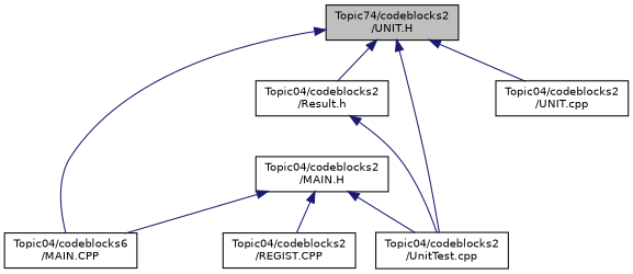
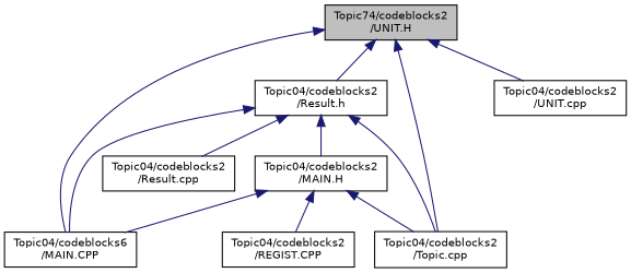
  digraph {
    node [color=black fillcolor=white fontname=Helvetica fontsize=10 shape=record style=filled]
    edge [color=midnightblue dir=back fontname=Helvetica fontsize=10 labelfontname=Helvetica labelfontsize=10 style=solid]
    n1 [fillcolor=grey75 fontcolor=black height=0.2 label="Topic74/codeblocks2\l/UNIT.H" width=0.4]
    n2 [height=0.2 label="Topic04/codeblocks6\l/MAIN.CPP" width=0.4]
    n3 [height=0.2 label="Topic04/codeblocks2\l/Result.h" width=0.4]
-   n4 [height=0.2 label="Topic04/codeblocks2\l/UnitTest.cpp" width=0.4]
+   n4 [height=0.2 label="Topic04/codeblocks2\l/Topic.cpp" width=0.4]
    n5 [height=0.2 label="Topic04/codeblocks2\l/UNIT.cpp" width=0.4]
    n6 [height=0.2 label="Topic04/codeblocks2\l/MAIN.H" width=0.4]
+   n7 [height=0.2 label="Topic04/codeblocks2\l/Result.cpp" width=0.4]
    n8 [height=0.2 label="Topic04/codeblocks2\l/REGIST.CPP" width=0.4]
    n1 -> n2
    n1 -> n3
    n1 -> n4
    n1 -> n5
+   n3 -> n2
    n3 -> n4
+   n3 -> n6
+   n3 -> n7
    n6 -> n2
    n6 -> n4
    n6 -> n8
  }
